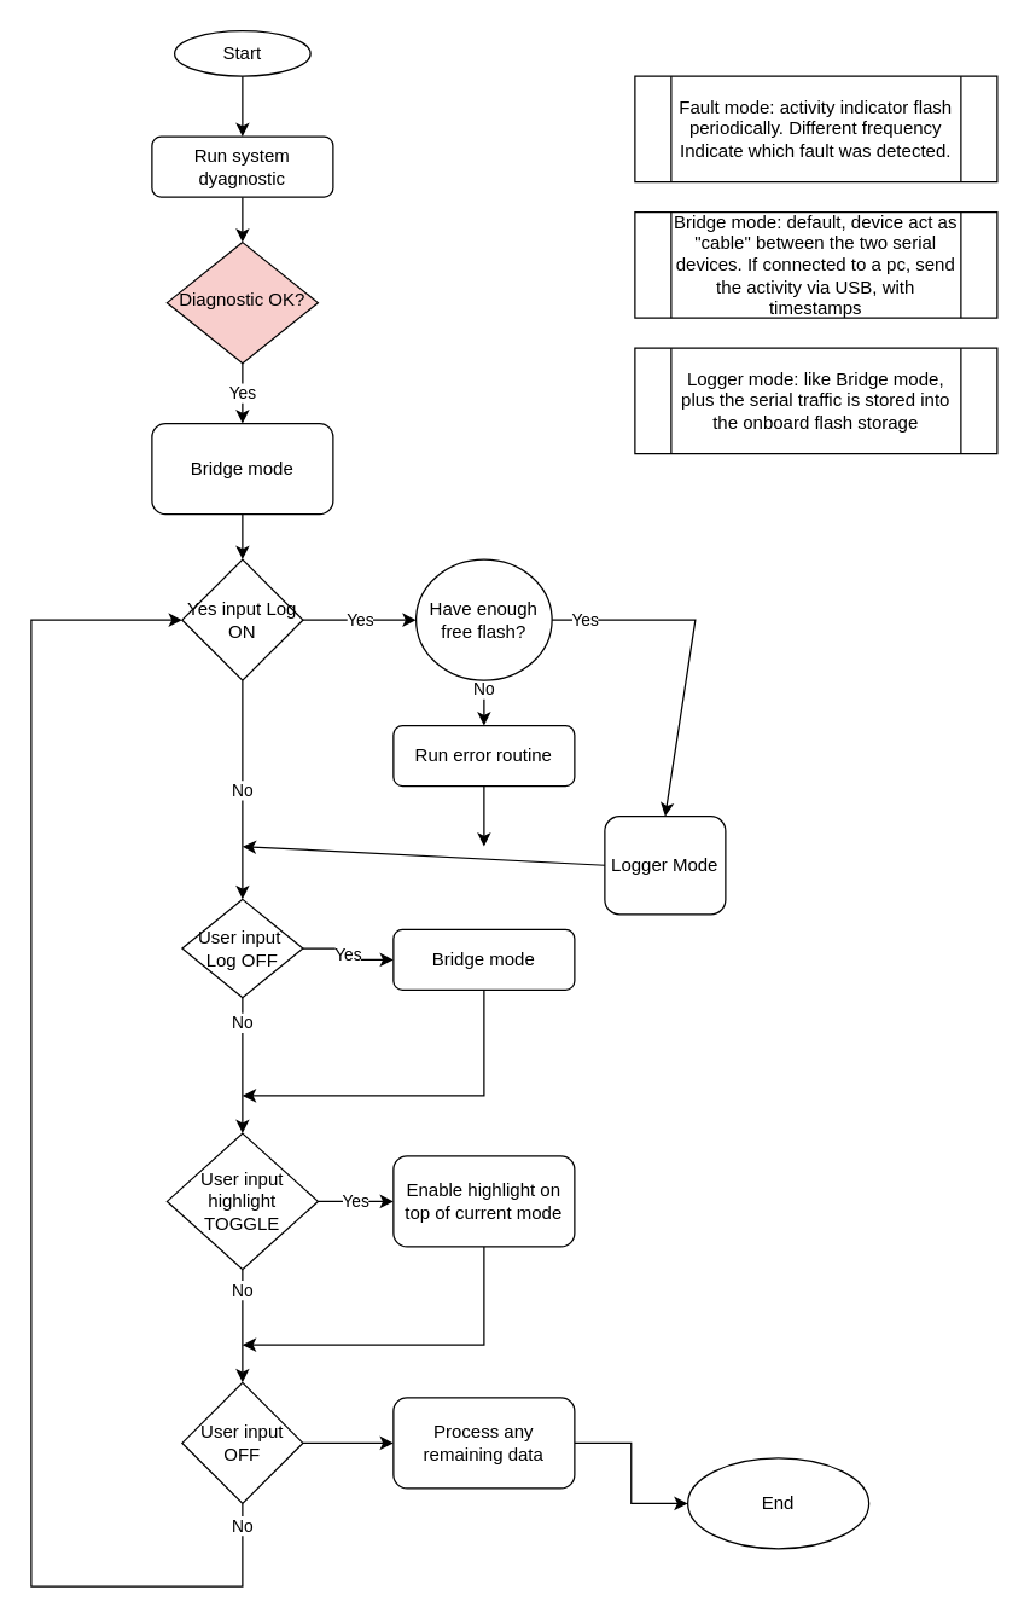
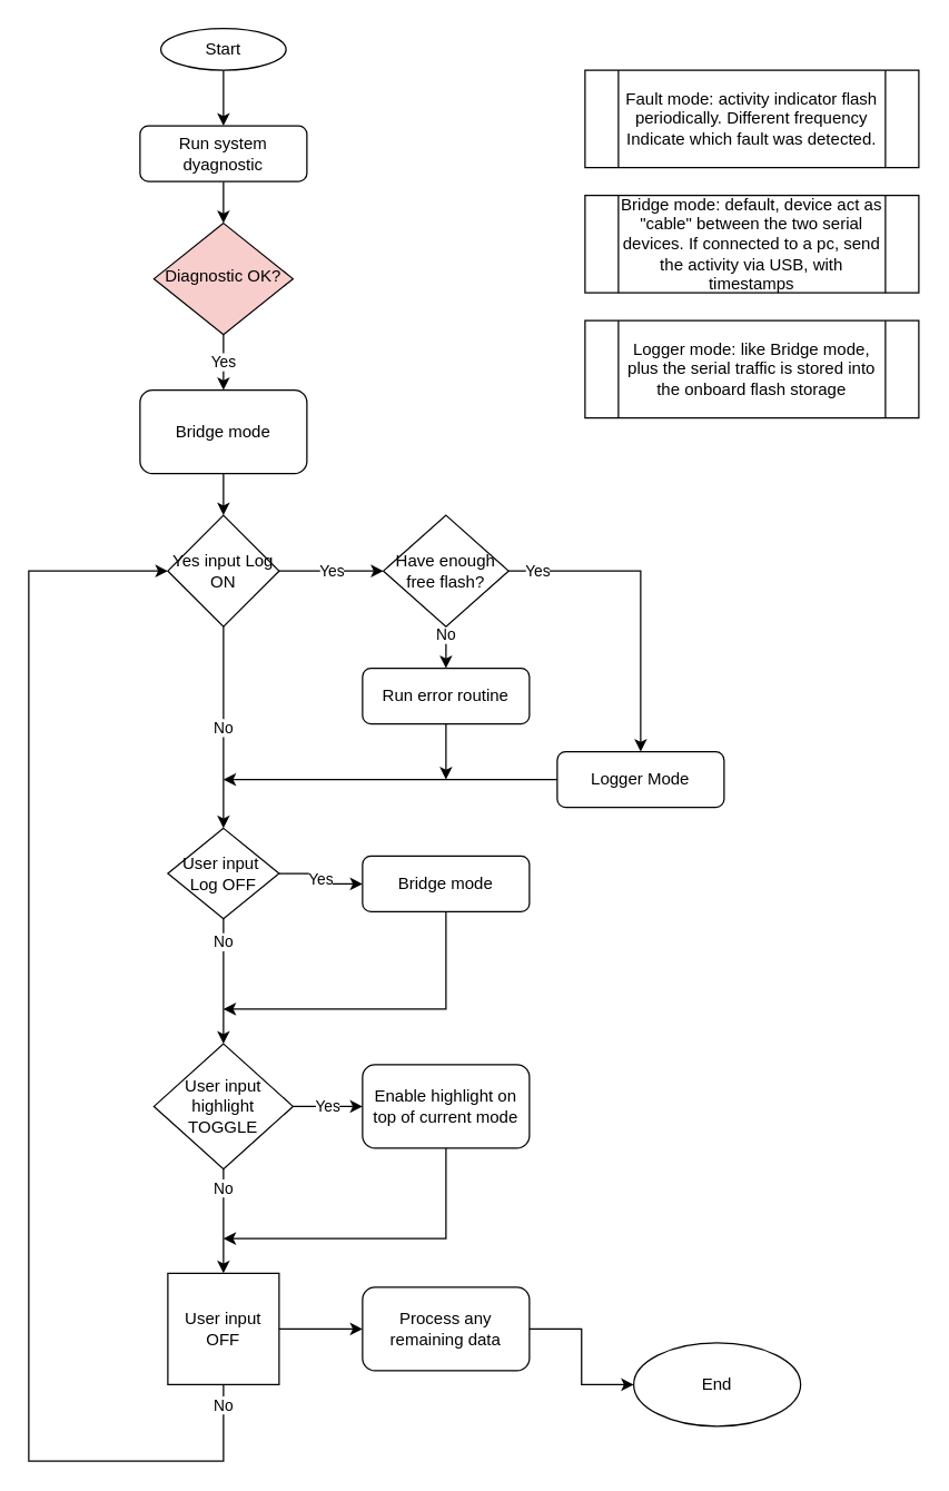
  <mxCell id="0" />
  <mxCell id="1" parent="0" />
  <mxCell id="2" value="" style="edgeStyle=orthogonalEdgeStyle;rounded=0;orthogonalLoop=1;jettySize=auto;html=1;" edge="1" parent="1" source="3" target="5"><mxGeometry relative="1" as="geometry" /></mxCell>
  <mxCell id="3" value="Run system dyagnostic" style="rounded=1;whiteSpace=wrap;html=1;fontSize=12;glass=0;strokeWidth=1;shadow=0;" parent="1" vertex="1"><mxGeometry x="100" y="90" width="120" height="40" as="geometry" /></mxCell>
  <mxCell id="4" value="Yes" style="edgeStyle=orthogonalEdgeStyle;rounded=0;orthogonalLoop=1;jettySize=auto;html=1;" edge="1" parent="1" source="5" target="9"><mxGeometry relative="1" as="geometry" /></mxCell>
  <mxCell id="5" value="Diagnostic OK?" style="rhombus;whiteSpace=wrap;html=1;shadow=0;fontFamily=Helvetica;fontSize=12;align=center;strokeWidth=1;spacing=6;spacingTop=-4;fillColor=#f8cecc;" parent="1" vertex="1"><mxGeometry x="110" y="160" width="100" height="80" as="geometry" /></mxCell>
  <mxCell id="6" value="Start" style="ellipse;whiteSpace=wrap;html=1;" vertex="1" parent="1"><mxGeometry x="115" y="20" width="90" height="30" as="geometry" /></mxCell>
  <mxCell id="7" value="" style="endArrow=classic;html=1;rounded=0;exitX=0.5;exitY=1;exitDx=0;exitDy=0;exitPerimeter=0;" edge="1" parent="1" source="6"><mxGeometry width="50" height="50" relative="1" as="geometry"><mxPoint x="270" y="-70" as="sourcePoint" /><mxPoint x="160" y="90" as="targetPoint" /></mxGeometry></mxCell>
  <mxCell id="8" value="" style="edgeStyle=orthogonalEdgeStyle;rounded=0;orthogonalLoop=1;jettySize=auto;html=1;" edge="1" parent="1" source="9" target="11"><mxGeometry relative="1" as="geometry" /></mxCell>
  <mxCell id="9" value="Bridge mode" style="rounded=1;whiteSpace=wrap;html=1;" vertex="1" parent="1"><mxGeometry x="100" y="280" width="120" height="60" as="geometry" /></mxCell>
  <mxCell id="10" value="No" style="edgeStyle=orthogonalEdgeStyle;rounded=0;orthogonalLoop=1;jettySize=auto;html=1;entryX=0.5;entryY=0;entryDx=0;entryDy=0;" edge="1" parent="1" source="11" target="18"><mxGeometry relative="1" as="geometry"><mxPoint x="160" y="580" as="targetPoint" /></mxGeometry></mxCell>
  <mxCell id="11" value="Yes input Log ON" style="rhombus;whiteSpace=wrap;html=1;" vertex="1" parent="1"><mxGeometry x="120" y="370" width="80" height="80" as="geometry" /></mxCell>
  <mxCell id="12" value="No" style="edgeStyle=orthogonalEdgeStyle;rounded=0;orthogonalLoop=1;jettySize=auto;html=1;entryX=0.5;entryY=0;entryDx=0;entryDy=0;entryPerimeter=0;" edge="1" parent="1" source="13" target="14"><mxGeometry x="-0.778" relative="1" as="geometry"><mxPoint as="offset" /></mxGeometry></mxCell>
- <mxCell id="13" value="Have enough&lt;br&gt;free flash?" style="ellipse;whiteSpace=wrap;html=1;" vertex="1" parent="1"><mxGeometry x="275" y="370" width="90" height="80" as="geometry" /></mxCell>
+ <mxCell id="13" value="Have enough&lt;br&gt;free flash?" style="rhombus;whiteSpace=wrap;html=1;" vertex="1" parent="1"><mxGeometry x="275" y="370" width="90" height="80" as="geometry" /></mxCell>
  <mxCell id="14" value="Run error routine" style="rounded=1;whiteSpace=wrap;html=1;" vertex="1" parent="1"><mxGeometry x="260" y="480" width="120" height="40" as="geometry" /></mxCell>
- <mxCell id="15" value="Logger Mode" style="rounded=1;whiteSpace=wrap;html=1;" vertex="1" parent="1"><mxGeometry x="400" y="540" width="80" height="65" as="geometry" /></mxCell>
+ <mxCell id="15" value="Logger Mode" style="rounded=1;whiteSpace=wrap;html=1;" vertex="1" parent="1"><mxGeometry x="400" y="540" width="120" height="40" as="geometry" /></mxCell>
  <mxCell id="16" value="Yes" style="edgeStyle=orthogonalEdgeStyle;rounded=0;orthogonalLoop=1;jettySize=auto;html=1;" edge="1" parent="1" source="18" target="19"><mxGeometry relative="1" as="geometry" /></mxCell>
  <mxCell id="17" value="No" style="edgeStyle=orthogonalEdgeStyle;rounded=0;orthogonalLoop=1;jettySize=auto;html=1;" edge="1" parent="1" source="18" target="23"><mxGeometry x="-0.625" relative="1" as="geometry"><mxPoint as="offset" /></mxGeometry></mxCell>
  <mxCell id="18" value="User input&amp;nbsp;&lt;br&gt;Log OFF" style="rhombus;whiteSpace=wrap;html=1;" vertex="1" parent="1"><mxGeometry x="120" y="595" width="80" height="65" as="geometry" /></mxCell>
  <mxCell id="19" value="Bridge mode" style="rounded=1;whiteSpace=wrap;html=1;" vertex="1" parent="1"><mxGeometry x="260" y="615" width="120" height="40" as="geometry" /></mxCell>
  <mxCell id="20" value="Yes" style="endArrow=classic;html=1;rounded=0;exitX=1;exitY=0.5;exitDx=0;exitDy=0;exitPerimeter=0;entryX=0;entryY=0.5;entryDx=0;entryDy=0;" edge="1" parent="1" source="11" target="13"><mxGeometry width="50" height="50" relative="1" as="geometry"><mxPoint x="160" y="320" as="sourcePoint" /><mxPoint x="260" y="410" as="targetPoint" /></mxGeometry></mxCell>
  <mxCell id="21" value="Yes" style="edgeStyle=orthogonalEdgeStyle;rounded=0;orthogonalLoop=1;jettySize=auto;html=1;entryX=0;entryY=0.5;entryDx=0;entryDy=0;entryPerimeter=0;" edge="1" parent="1" source="23" target="24"><mxGeometry relative="1" as="geometry"><mxPoint x="280" y="795" as="targetPoint" /></mxGeometry></mxCell>
  <mxCell id="22" value="No" style="edgeStyle=orthogonalEdgeStyle;rounded=0;orthogonalLoop=1;jettySize=auto;html=1;" edge="1" parent="1" source="23" target="26"><mxGeometry x="-0.625" relative="1" as="geometry"><mxPoint as="offset" /></mxGeometry></mxCell>
  <mxCell id="23" value="User input&lt;br&gt;highlight&lt;br&gt;TOGGLE" style="rhombus;whiteSpace=wrap;html=1;" vertex="1" parent="1"><mxGeometry x="110" y="750" width="100" height="90" as="geometry" /></mxCell>
  <mxCell id="24" value="Enable highlight on top of current mode" style="rounded=1;whiteSpace=wrap;html=1;" vertex="1" parent="1"><mxGeometry x="260" y="765" width="120" height="60" as="geometry" /></mxCell>
  <mxCell id="25" value="" style="edgeStyle=orthogonalEdgeStyle;rounded=0;orthogonalLoop=1;jettySize=auto;html=1;" edge="1" parent="1" source="26" target="29"><mxGeometry relative="1" as="geometry" /></mxCell>
- <mxCell id="26" value="User input OFF" style="rhombus;whiteSpace=wrap;html=1;" vertex="1" parent="1"><mxGeometry x="120" y="915" width="80" height="80" as="geometry" /></mxCell>
+ <mxCell id="26" value="User input OFF" style="whiteSpace=wrap;html=1;rounded=0;" vertex="1" parent="1"><mxGeometry x="120" y="915" width="80" height="80" as="geometry" /></mxCell>
  <mxCell id="27" value="No" style="endArrow=classic;html=1;rounded=0;exitX=0.5;exitY=1;exitDx=0;exitDy=0;entryX=0;entryY=0.5;entryDx=0;entryDy=0;entryPerimeter=0;" edge="1" parent="1" source="26" target="11"><mxGeometry x="-0.968" width="50" height="50" relative="1" as="geometry"><mxPoint x="200" y="1000" as="sourcePoint" /><mxPoint x="20" y="310" as="targetPoint" /><Array as="points"><mxPoint x="160" y="1050" /><mxPoint x="20" y="1050" /><mxPoint x="20" y="410" /></Array><mxPoint as="offset" /></mxGeometry></mxCell>
  <mxCell id="28" value="" style="edgeStyle=orthogonalEdgeStyle;rounded=0;orthogonalLoop=1;jettySize=auto;html=1;" edge="1" parent="1" source="29" target="30"><mxGeometry relative="1" as="geometry" /></mxCell>
  <mxCell id="29" value="Process any remaining data" style="rounded=1;whiteSpace=wrap;html=1;" vertex="1" parent="1"><mxGeometry x="260" y="925" width="120" height="60" as="geometry" /></mxCell>
  <mxCell id="30" value="End" style="ellipse;whiteSpace=wrap;html=1;rounded=1;" vertex="1" parent="1"><mxGeometry x="455" y="965" width="120" height="60" as="geometry" /></mxCell>
  <mxCell id="31" value="Yes" style="endArrow=classic;html=1;rounded=0;exitX=1;exitY=0.5;exitDx=0;exitDy=0;exitPerimeter=0;entryX=0.5;entryY=0;entryDx=0;entryDy=0;entryPerimeter=0;" edge="1" parent="1" source="13" target="15"><mxGeometry x="-0.809" width="50" height="50" relative="1" as="geometry"><mxPoint x="440" y="440" as="sourcePoint" /><mxPoint x="490" y="390" as="targetPoint" /><Array as="points"><mxPoint x="460" y="410" /></Array><mxPoint as="offset" /></mxGeometry></mxCell>
  <mxCell id="32" value="" style="endArrow=classic;html=1;rounded=0;exitX=0;exitY=0.5;exitDx=0;exitDy=0;exitPerimeter=0;" edge="1" parent="1" source="15"><mxGeometry width="50" height="50" relative="1" as="geometry"><mxPoint x="350" y="590" as="sourcePoint" /><mxPoint x="160" y="560" as="targetPoint" /></mxGeometry></mxCell>
  <mxCell id="33" value="" style="endArrow=classic;html=1;rounded=0;exitX=0.5;exitY=1;exitDx=0;exitDy=0;exitPerimeter=0;" edge="1" parent="1" source="14"><mxGeometry width="50" height="50" relative="1" as="geometry"><mxPoint x="310" y="570" as="sourcePoint" /><mxPoint x="320" y="560" as="targetPoint" /></mxGeometry></mxCell>
  <mxCell id="34" value="Fault mode: activity indicator flash periodically. Different frequency Indicate which fault was detected." style="shape=process;whiteSpace=wrap;html=1;backgroundOutline=1;" vertex="1" parent="1"><mxGeometry x="420" y="50" width="240" height="70" as="geometry" /></mxCell>
  <mxCell id="35" value="Logger mode: like Bridge mode, plus the serial traffic is stored into the onboard flash storage" style="shape=process;whiteSpace=wrap;html=1;backgroundOutline=1;" vertex="1" parent="1"><mxGeometry x="420" y="230" width="240" height="70" as="geometry" /></mxCell>
  <mxCell id="36" value="Bridge mode: default, device act as &quot;cable&quot; between the two serial devices. If connected to a pc, send the activity via USB, with timestamps" style="shape=process;whiteSpace=wrap;html=1;backgroundOutline=1;" vertex="1" parent="1"><mxGeometry x="420" y="140" width="240" height="70" as="geometry" /></mxCell>
  <mxCell id="37" value="" style="endArrow=classic;html=1;rounded=0;" edge="1" parent="1"><mxGeometry width="50" height="50" relative="1" as="geometry"><mxPoint x="320" y="655" as="sourcePoint" /><mxPoint x="160" y="725" as="targetPoint" /><Array as="points"><mxPoint x="320" y="725" /></Array></mxGeometry></mxCell>
  <mxCell id="38" value="" style="endArrow=classic;html=1;rounded=0;exitX=0.5;exitY=1;exitDx=0;exitDy=0;" edge="1" parent="1" source="24"><mxGeometry width="50" height="50" relative="1" as="geometry"><mxPoint x="340" y="840" as="sourcePoint" /><mxPoint x="160" y="890" as="targetPoint" /><Array as="points"><mxPoint x="320" y="890" /></Array></mxGeometry></mxCell>
